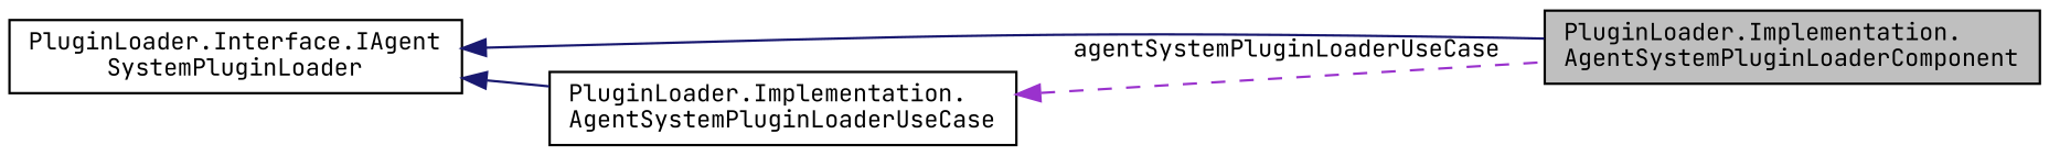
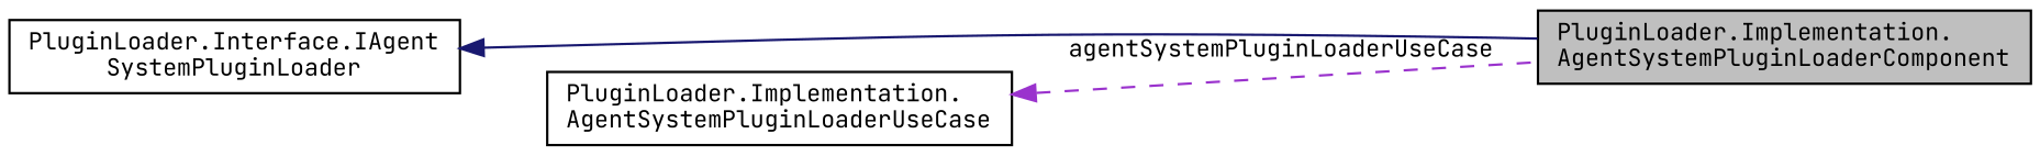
  digraph {
    rankdir=LR
    fontname="JetBrains Mono"
    node [color=black fillcolor=white fontname="JetBrains Mono" fontsize=10 shape=record style=filled]
    edge [color=midnightblue dir=back fontname="JetBrains Mono" fontsize=10 labelfontname=Helvetica labelfontsize=10 style=solid]
    n1 [fillcolor=grey75 fontcolor=black height=0.2 label="PluginLoader.Implementation.\lAgentSystemPluginLoaderComponent" width=0.4]
    n2 [height=0.2 label="PluginLoader.Interface.IAgent\lSystemPluginLoader" width=0.4]
    n3 [height=0.2 label="PluginLoader.Implementation.\lAgentSystemPluginLoaderUseCase" width=0.4]
    n2 -> n1
-   n2 -> n3
    n3 -> n1 [color=darkorchid3 label=" agentSystemPluginLoaderUseCase" style=dashed]
  }
